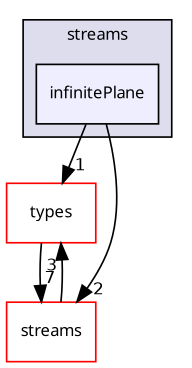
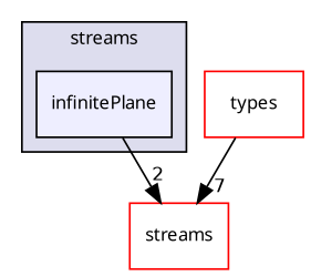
  digraph {
    compound=true
    fontname="Noto Sans"
    node [fillcolor=white fontname="Noto Sans" fontsize=10 shape=box style=filled color=red]
    edge [fontname="Noto Sans" labeldistance=1.5 labelfontname=Helvetica labelfontsize=10]
    n1 [fillcolor="#eeeeff" label=infinitePlane pencolor=black color=""]
    n2 [label=types]
    n3 [label=streams]
    subgraph cluster_1 {
      bgcolor="#ddddee"
      fontsize=10
      label=streams
      pencolor=black
      n1
    }
-   n1 -> n2 [headlabel=1]
    n1 -> n3 [headlabel=2]
    n2 -> n3 [headlabel=7]
-   n3 -> n2 [headlabel=3]
  }
